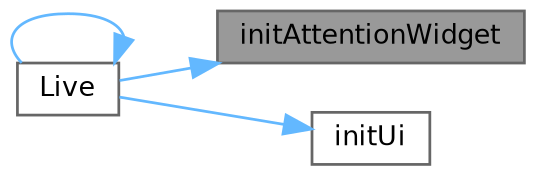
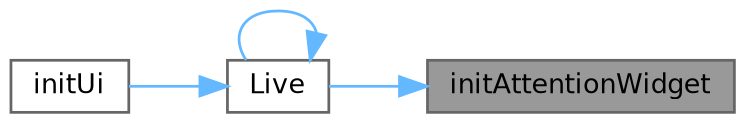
  digraph {
    rankdir=RL
    node [color=grey40 fillcolor=white fontname=Helvetica fontsize=10 shape=box style=filled]
    edge [color=steelblue1 dir=back fontname=Helvetica fontsize=10 labelfontname=Helvetica labelfontsize=10 style=solid]
    n1 [color=gray40 fillcolor=grey60 fontcolor=black height=0.2 label=initAttentionWidget width=0.4]
    n2 [height=0.2 label=Live width=0.4]
    n3 [height=0.2 label=initUi width=0.4]
    n1 -> n2
    n2 -> n2
-   n3 -> n2
+   n2 -> n3
  }
